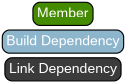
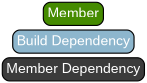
  digraph {
    fontname=Arial
    labelloc=b
    nodesep=.1
    penwidth=2
    rankdir=TB
    ranksep=0
    style=solid
    node [fontcolor=white fontname=Arial fontsize=24 margin=.1 penwidth=2 shape=box style="rounded,filled"]
    edge [style=invis]
    n1 [fillcolor=chartreuse4 label=Member]
    n2 [fillcolor=lightskyblue3 label="Build Dependency"]
-   n3 [fillcolor=gray23 label="Link Dependency"]
+   n3 [fillcolor=gray23 label="Member Dependency"]
    n1 -> n2
    n2 -> n3
  }
